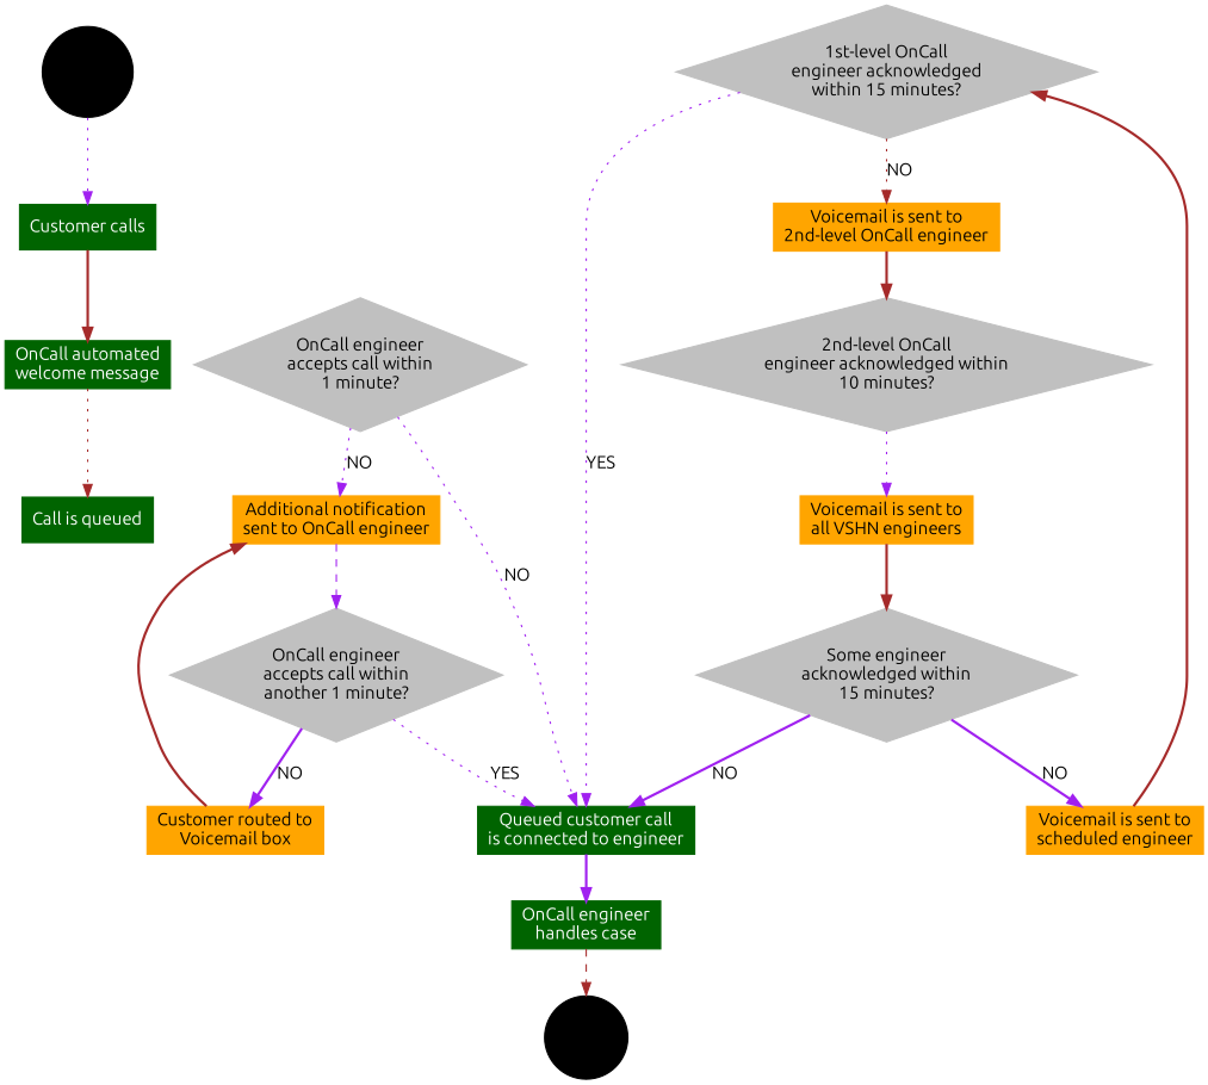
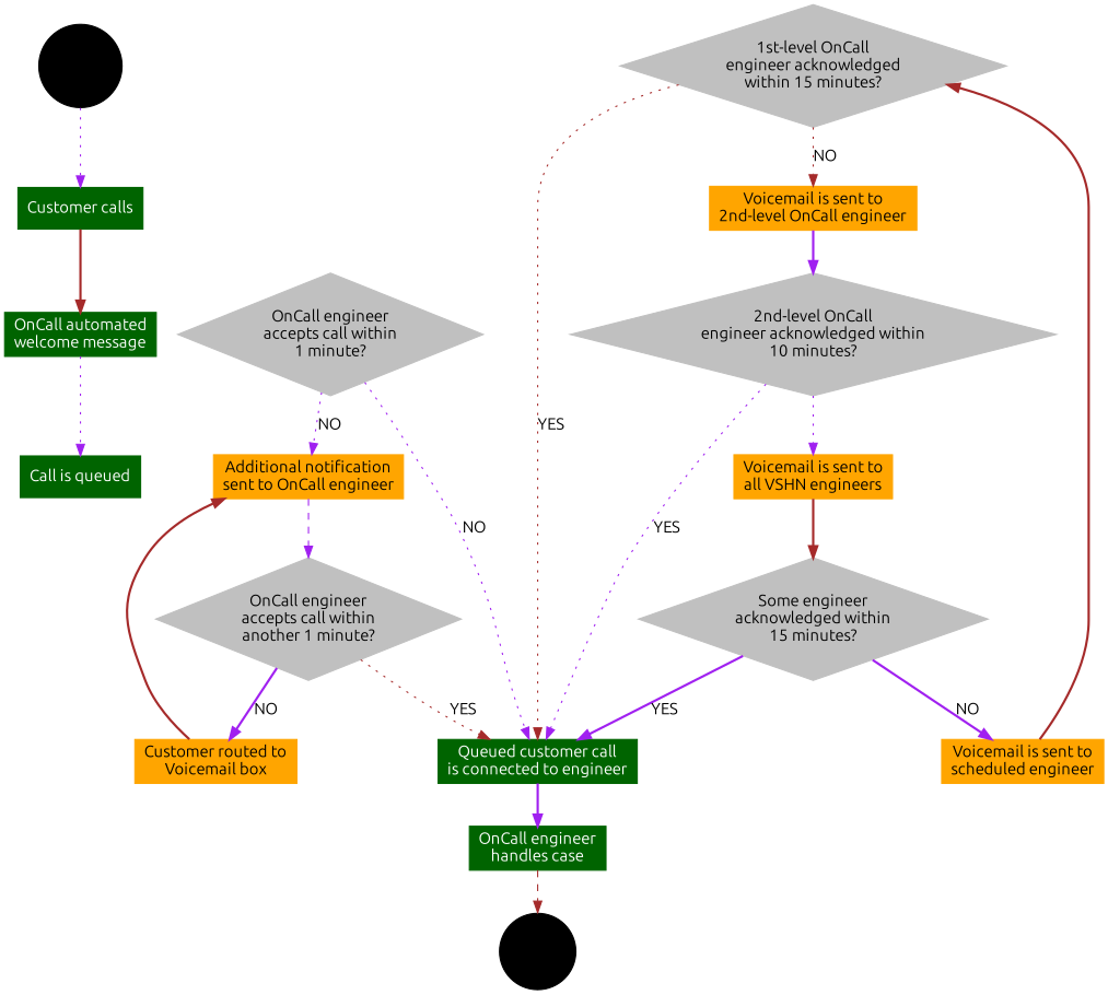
  digraph {
    fontname=Ubuntu
    node [color=darkgreen shape=rect style=filled distortion=0.0 fontname=Ubuntu orientation=0.0 skew=0.0]
    edge [color=purple style=dotted]
    start [color=black shape=circle width=0.20 distortion="" fontname="" orientation="" skew=""]
    n2 [fontcolor=white label="Customer calls" width=0.20]
    n3 [fontcolor=white label="OnCall automated\nwelcome message" width=0.20]
    stop [color=black shape=circle width=0.20 distortion="" fontname="" orientation="" skew=""]
    n5 [color=grey label="OnCall engineer\naccepts call within\n1 minute?" shape=diamond width=0.20 distortion="" orientation="" skew=""]
    n6 [fontcolor=white label="Queued customer call\nis connected to engineer" width=0.20]
    n7 [color=orange fontcolor=black label="Additional notification\nsent to OnCall engineer" width=0.20]
    n8 [fontcolor=white label="OnCall engineer\nhandles case" width=0.20]
    n9 [color=grey label="OnCall engineer\naccepts call within\nanother 1 minute?" shape=diamond width=0.20 distortion="" orientation="" skew=""]
    n10 [color=orange fontcolor=black label="Customer routed to\nVoicemail box" width=0.20]
    n11 [color=grey label="1st-level OnCall\nengineer acknowledged\nwithin 15 minutes?" shape=diamond width=0.20 distortion="" orientation="" skew=""]
    n12 [color=orange fontcolor=black label="Voicemail is sent to\n2nd-level OnCall engineer" width=0.20]
    n13 [color=grey label="2nd-level OnCall\nengineer acknowledged within\n10 minutes?" shape=diamond width=0.20 distortion="" orientation="" skew=""]
    n14 [color=orange fontcolor=black label="Voicemail is sent to\nall VSHN engineers" width=0.20]
    n15 [color=grey label="Some engineer\nacknowledged within\n15 minutes?" shape=diamond width=0.20 distortion="" orientation="" skew=""]
    n16 [color=orange fontcolor=black label="Voicemail is sent to\nscheduled engineer" width=0.20]
    n17 [fontcolor=white label="Call is queued" width=0.20]
    start -> n2
    n2 -> n3 [color=brown style=bold]
-   n3 -> n17 [color=brown]
+   n3 -> n17
    n5 -> n6 [fontname=Ubuntu label=NO]
    n5 -> n7 [fontname=Ubuntu label=NO]
    n6 -> n8 [style=bold]
    n7 -> n9 [style=dashed]
    n8 -> stop [color=brown style=dashed]
-   n9 -> n6 [fontname=Ubuntu label=YES]
+   n9 -> n6 [color=brown fontname=Ubuntu label=YES]
    n9 -> n10 [fontname=Ubuntu label=NO style=bold]
    n10 -> n7 [color=brown style=bold]
-   n11 -> n6 [fontname=Ubuntu label=YES]
+   n11 -> n6 [color=brown fontname=Ubuntu label=YES]
    n11 -> n12 [color=brown fontname=Ubuntu label=NO]
-   n12 -> n13 [color=brown style=bold]
+   n12 -> n13 [style=bold]
+   n13 -> n6 [fontname=Ubuntu label=YES]
    n13 -> n14
    n14 -> n15 [color=brown style=bold]
-   n15 -> n6 [fontname=Ubuntu label=NO style=bold]
+   n15 -> n6 [fontname=Ubuntu label=YES style=bold]
    n15 -> n16 [fontname=Ubuntu label=NO style=bold]
    n16 -> n11 [color=brown style=bold]
  }
